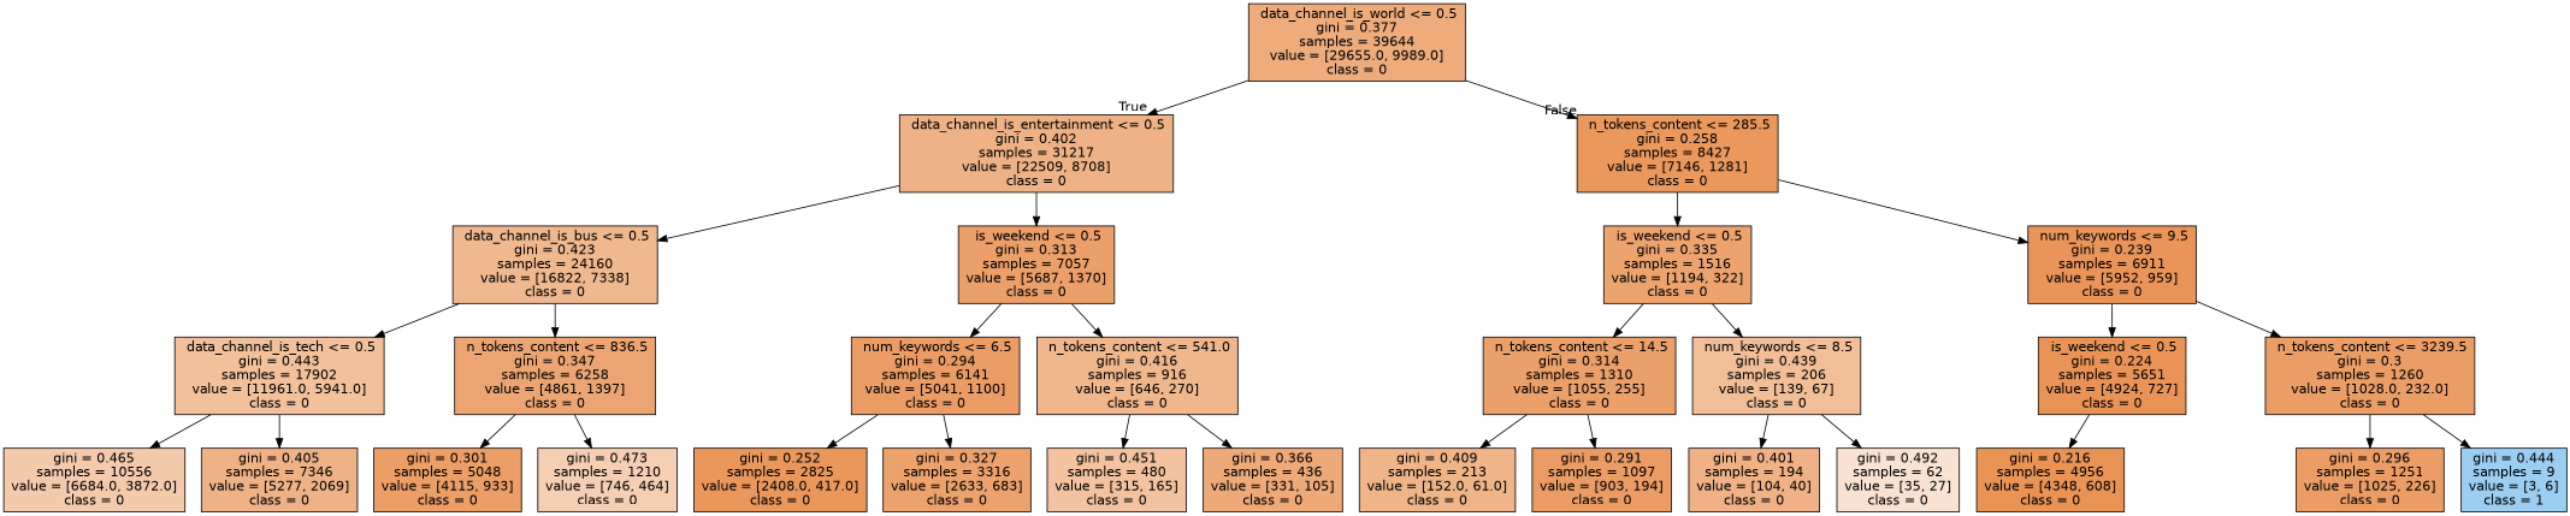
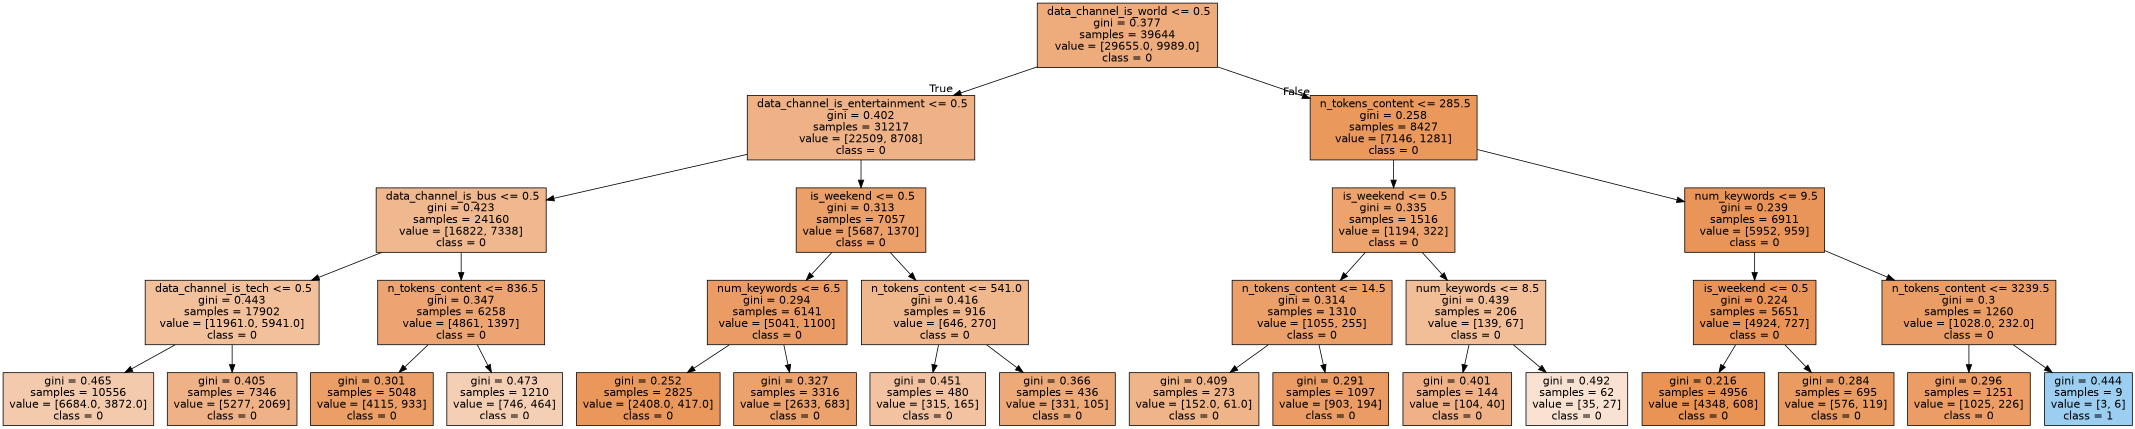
  digraph {
    node [color=black fillcolor="#eb9f69" fontname=helvetica shape=box style=filled]
    edge [fontname=helvetica]
    n1 [fillcolor="#eeab7c" label=" data_channel_is_world <= 0.5\ngini = 0.377\nsamples = 39644\nvalue = [29655.0, 9989.0]\nclass = 0"]
    n2 [fillcolor="#efb286" label=" data_channel_is_entertainment <= 0.5\ngini = 0.402\nsamples = 31217\nvalue = [22509, 8708]\nclass = 0"]
    n3 [fillcolor="#ea985c" label=" n_tokens_content <= 285.5\ngini = 0.258\nsamples = 8427\nvalue = [7146, 1281]\nclass = 0"]
    n4 [fillcolor="#f0b88f" label=" data_channel_is_bus <= 0.5\ngini = 0.423\nsamples = 24160\nvalue = [16822, 7338]\nclass = 0"]
    n5 [label=" is_weekend <= 0.5\ngini = 0.313\nsamples = 7057\nvalue = [5687, 1370]\nclass = 0"]
    n6 [fillcolor="#eca36e" label=" is_weekend <= 0.5\ngini = 0.335\nsamples = 1516\nvalue = [1194, 322]\nclass = 0"]
    n7 [fillcolor="#e99559" label=" num_keywords <= 9.5\ngini = 0.239\nsamples = 6911\nvalue = [5952, 959]\nclass = 0"]
    n8 [fillcolor="#f2c09b" label=" data_channel_is_tech <= 0.5\ngini = 0.443\nsamples = 17902\nvalue = [11961.0, 5941.0]\nclass = 0"]
    n9 [fillcolor="#eca572" label=" n_tokens_content <= 836.5\ngini = 0.347\nsamples = 6258\nvalue = [4861, 1397]\nclass = 0"]
    n10 [fillcolor="#eb9c64" label=" num_keywords <= 6.5\ngini = 0.294\nsamples = 6141\nvalue = [5041, 1100]\nclass = 0"]
    n11 [fillcolor="#f0b68c" label=" n_tokens_content <= 541.0\ngini = 0.416\nsamples = 916\nvalue = [646, 270]\nclass = 0"]
    n12 [fillcolor="#f4caac" label="gini = 0.465\nsamples = 10556\nvalue = [6684.0, 3872.0]\nclass = 0"]
    n13 [fillcolor="#efb287" label="gini = 0.405\nsamples = 7346\nvalue = [5277, 2069]\nclass = 0"]
    n14 [fillcolor="#eb9e66" label="gini = 0.301\nsamples = 5048\nvalue = [4115, 933]\nclass = 0"]
    n15 [fillcolor="#f5cfb4" label="gini = 0.473\nsamples = 1210\nvalue = [746, 464]\nclass = 0"]
    n16 [fillcolor="#ea975b" label="gini = 0.252\nsamples = 2825\nvalue = [2408.0, 417.0]\nclass = 0"]
    n17 [fillcolor="#eca26c" label="gini = 0.327\nsamples = 3316\nvalue = [2633, 683]\nclass = 0"]
    n18 [fillcolor="#f3c3a1" label="gini = 0.451\nsamples = 480\nvalue = [315, 165]\nclass = 0"]
    n19 [fillcolor="#eda978" label="gini = 0.366\nsamples = 436\nvalue = [331, 105]\nclass = 0"]
    n20 [label=" n_tokens_content <= 14.5\ngini = 0.314\nsamples = 1310\nvalue = [1055, 255]\nclass = 0"]
    n21 [fillcolor="#f2be98" label=" num_keywords <= 8.5\ngini = 0.439\nsamples = 206\nvalue = [139, 67]\nclass = 0"]
    n22 [fillcolor="#e99456" label=" is_weekend <= 0.5\ngini = 0.224\nsamples = 5651\nvalue = [4924, 727]\nclass = 0"]
    n23 [fillcolor="#eb9d66" label=" n_tokens_content <= 3239.5\ngini = 0.3\nsamples = 1260\nvalue = [1028.0, 232.0]\nclass = 0"]
-   n24 [fillcolor="#efb488" label="gini = 0.409\nsamples = 213\nvalue = [152.0, 61.0]\nclass = 0"]
+   n24 [fillcolor="#efb488" label="gini = 0.409\nsamples = 273\nvalue = [152.0, 61.0]\nclass = 0"]
    n25 [fillcolor="#eb9c64" label="gini = 0.291\nsamples = 1097\nvalue = [903, 194]\nclass = 0"]
-   n26 [fillcolor="#efb185" label="gini = 0.401\nsamples = 194\nvalue = [104, 40]\nclass = 0"]
+   n26 [fillcolor="#efb185" label="gini = 0.401\nsamples = 144\nvalue = [104, 40]\nclass = 0"]
    n27 [fillcolor="#f9e2d2" label="gini = 0.492\nsamples = 62\nvalue = [35, 27]\nclass = 0"]
    n28 [fillcolor="#e99355" label="gini = 0.216\nsamples = 4956\nvalue = [4348, 608]\nclass = 0"]
+   n29 [fillcolor="#ea9b62" label="gini = 0.284\nsamples = 695\nvalue = [576, 119]\nclass = 0"]
    n30 [fillcolor="#eb9d65" label="gini = 0.296\nsamples = 1251\nvalue = [1025, 226]\nclass = 0"]
    n31 [fillcolor="#9ccef2" label="gini = 0.444\nsamples = 9\nvalue = [3, 6]\nclass = 1"]
    n1 -> n2 [headlabel=True labelangle=45 labeldistance=2.5]
    n1 -> n3 [headlabel=False labelangle=-45 labeldistance=2.5]
    n2 -> n4
    n2 -> n5
    n3 -> n6
    n3 -> n7
    n4 -> n8
    n4 -> n9
    n5 -> n10
    n5 -> n11
    n6 -> n20
    n6 -> n21
    n7 -> n22
    n7 -> n23
    n8 -> n12
    n8 -> n13
    n9 -> n14
    n9 -> n15
    n10 -> n16
    n10 -> n17
    n11 -> n18
    n11 -> n19
    n20 -> n24
    n20 -> n25
    n21 -> n26
    n21 -> n27
    n22 -> n28
+   n22 -> n29
    n23 -> n30
    n23 -> n31
  }
